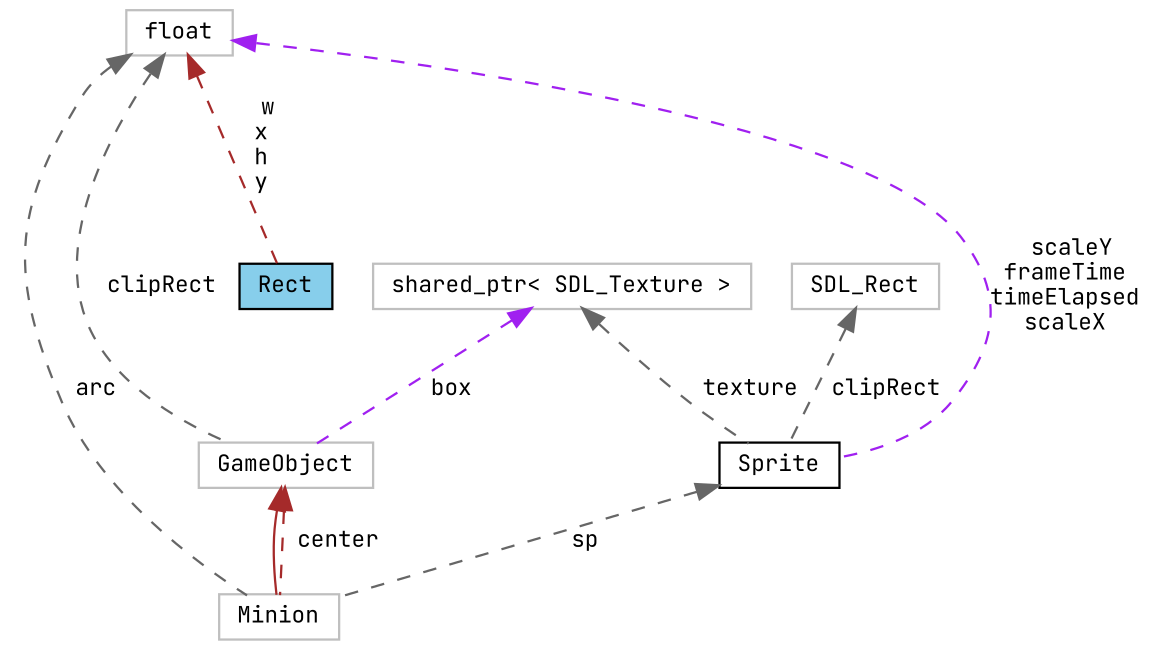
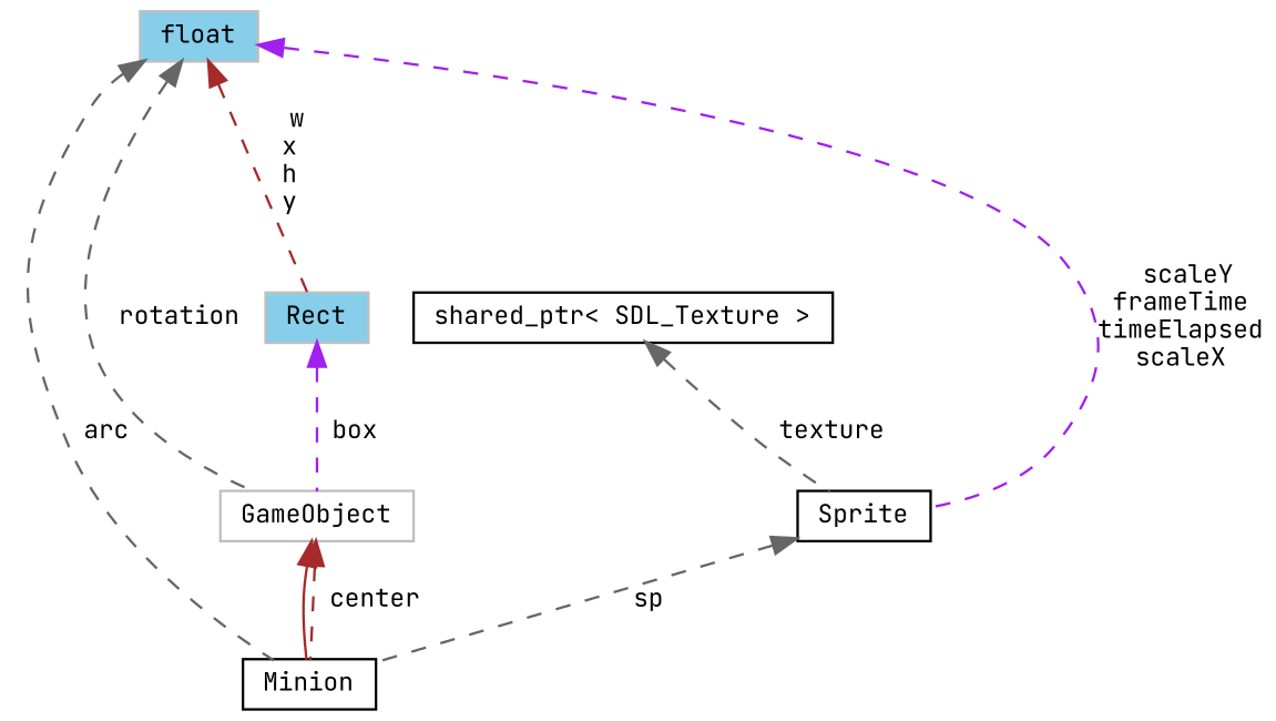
  digraph {
    fontname="JetBrains Mono"
    node [color=grey75 fillcolor=white fontname="JetBrains Mono" fontsize=10 shape=record style=filled]
    edge [color=gray40 dir=back fontname="JetBrains Mono" fontsize=10 labelfontname=Helvetica labelfontsize=10 style=dashed]
-   n1 [fontcolor=black height=0.2 label=Minion width=0.4]
+   n1 [color=black fontcolor=black height=0.2 label=Minion width=0.4]
    n2 [height=0.2 label=GameObject width=0.4]
-   n3 [color=black fillcolor=skyblue height=0.2 label=Rect width=0.4]
-   n4 [height=0.2 label=float width=0.4]
+   n3 [fillcolor=skyblue height=0.2 label=Rect width=0.4]
+   n4 [fillcolor=skyblue height=0.2 label=float width=0.4]
    n5 [color=black height=0.2 label=Sprite width=0.4]
-   n6 [height=0.2 label=SDL_Rect width=0.4]
-   n7 [height=0.2 label="shared_ptr\< SDL_Texture \>" width=0.4]
+   n7 [color=black height=0.2 label="shared_ptr\< SDL_Texture \>" width=0.4]
    n2 -> n1 [color=brown style=solid]
    n2 -> n1 [color=brown label=" center"]
-   n7 -> n2 [color=purple label=" box"]
+   n3 -> n2 [color=purple label=" box"]
    n4 -> n1 [label=" arc"]
-   n4 -> n2 [label=" clipRect"]
+   n4 -> n2 [label=" rotation"]
    n4 -> n3 [color=brown label=" w\nx\nh\ny"]
    n4 -> n5 [color=purple label=" scaleY\nframeTime\ntimeElapsed\nscaleX"]
    n5 -> n1 [label=" sp"]
-   n6 -> n5 [label=" clipRect"]
    n7 -> n5 [label=" texture"]
  }
